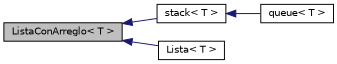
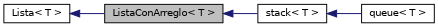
  digraph {
    rankdir=LR
    node [color=black fillcolor=white fontname=Helvetica fontsize=10 shape=record style=filled]
    edge [color=midnightblue dir=back fontname=Helvetica fontsize=10 labelfontname=Helvetica labelfontsize=10 style=solid]
    n1 [fillcolor=grey75 fontcolor=black height=0.2 label="ListaConArreglo\< T \>" width=0.4]
    n2 [height=0.2 label="stack\< T \>" width=0.4]
    n3 [height=0.2 label="queue\< T \>" width=0.4]
    n4 [height=0.2 label="Lista\< T \>" width=0.4]
    n1 -> n2
    n2 -> n3
-   n1 -> n4
+   n4 -> n1
  }
